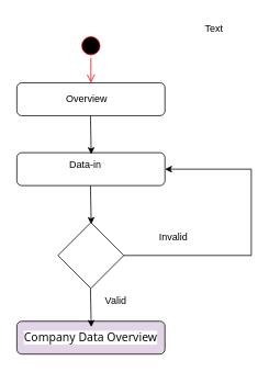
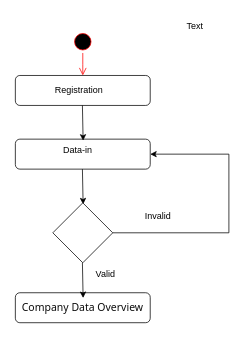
  <mxCell id="0" />
  <mxCell id="1" parent="0" />
  <mxCell id="2" value="" style="ellipse;html=1;shape=startState;fillColor=#000000;strokeColor=#ff0000;" parent="1" vertex="1"><mxGeometry x="95" y="40" width="30" height="30" as="geometry" /></mxCell>
  <mxCell id="3" value="" style="edgeStyle=orthogonalEdgeStyle;html=1;verticalAlign=bottom;endArrow=open;endSize=8;strokeColor=#ff0000;rounded=0;" parent="1" source="2" edge="1"><mxGeometry relative="1" as="geometry"><mxPoint x="110" y="100" as="targetPoint" /></mxGeometry></mxCell>
  <mxCell id="4" value="" style="rounded=1;whiteSpace=wrap;html=1;" parent="1" vertex="1"><mxGeometry x="20" y="100" width="180" height="40" as="geometry" /></mxCell>
- <mxCell id="5" value="Overview" style="text;html=1;align=center;verticalAlign=middle;whiteSpace=wrap;rounded=0;" vertex="1" parent="1"><mxGeometry x="75" y="105" width="60" height="30" as="geometry" /></mxCell>
+ <mxCell id="5" value="Registration" style="text;html=1;align=center;verticalAlign=middle;whiteSpace=wrap;rounded=0;" vertex="1" parent="1"><mxGeometry x="75" y="105" width="60" height="30" as="geometry" /></mxCell>
  <mxCell id="6" value="" style="rounded=1;whiteSpace=wrap;html=1;" vertex="1" parent="1"><mxGeometry x="20" y="185" width="180" height="40" as="geometry" /></mxCell>
  <mxCell id="7" value="Data-in&amp;nbsp;" style="text;html=1;align=center;verticalAlign=middle;whiteSpace=wrap;rounded=0;" vertex="1" parent="1"><mxGeometry x="75" y="185" width="60" height="30" as="geometry" /></mxCell>
- <mxCell id="8" value="&lt;span style=&quot;color: rgb(13, 13, 13); font-family: Söhne, ui-sans-serif, system-ui, -apple-system, &amp;quot;Segoe UI&amp;quot;, Roboto, Ubuntu, Cantarell, &amp;quot;Noto Sans&amp;quot;, sans-serif, &amp;quot;Helvetica Neue&amp;quot;, Arial, &amp;quot;Apple Color Emoji&amp;quot;, &amp;quot;Segoe UI Emoji&amp;quot;, &amp;quot;Segoe UI Symbol&amp;quot;, &amp;quot;Noto Color Emoji&amp;quot;; text-align: start; white-space-collapse: preserve; background-color: rgb(255, 255, 255);&quot;&gt;&lt;font style=&quot;font-size: 14px;&quot;&gt;Company Data Overview&lt;/font&gt;&lt;/span&gt;" style="rounded=1;whiteSpace=wrap;html=1;fillColor=#e1d5e7;" vertex="1" parent="1"><mxGeometry x="20" y="390" width="180" height="40" as="geometry" /></mxCell>
+ <mxCell id="8" value="&lt;span style=&quot;color: rgb(13, 13, 13); font-family: Söhne, ui-sans-serif, system-ui, -apple-system, &amp;quot;Segoe UI&amp;quot;, Roboto, Ubuntu, Cantarell, &amp;quot;Noto Sans&amp;quot;, sans-serif, &amp;quot;Helvetica Neue&amp;quot;, Arial, &amp;quot;Apple Color Emoji&amp;quot;, &amp;quot;Segoe UI Emoji&amp;quot;, &amp;quot;Segoe UI Symbol&amp;quot;, &amp;quot;Noto Color Emoji&amp;quot;; text-align: start; white-space-collapse: preserve; background-color: rgb(255, 255, 255);&quot;&gt;&lt;font style=&quot;font-size: 14px;&quot;&gt;Company Data Overview&lt;/font&gt;&lt;/span&gt;" style="rounded=1;whiteSpace=wrap;html=1;" vertex="1" parent="1"><mxGeometry x="20" y="390" width="180" height="40" as="geometry" /></mxCell>
  <mxCell id="9" value="Text" style="text;html=1;align=center;verticalAlign=middle;whiteSpace=wrap;rounded=0;" vertex="1" parent="1"><mxGeometry x="230" y="20" width="60" height="30" as="geometry" /></mxCell>
  <mxCell id="10" value="" style="endArrow=classic;html=1;rounded=0;exitX=0.467;exitY=0.95;exitDx=0;exitDy=0;entryX=0.5;entryY=0;entryDx=0;entryDy=0;exitPerimeter=0;" edge="1" parent="1"><mxGeometry width="50" height="50" relative="1" as="geometry"><mxPoint x="109.5" y="140" as="sourcePoint" /><mxPoint x="110.44" y="187" as="targetPoint" /></mxGeometry></mxCell>
  <mxCell id="11" value="" style="endArrow=classic;html=1;rounded=0;exitX=0.467;exitY=0.95;exitDx=0;exitDy=0;entryX=0.5;entryY=0;entryDx=0;entryDy=0;exitPerimeter=0;" edge="1" parent="1"><mxGeometry width="50" height="50" relative="1" as="geometry"><mxPoint x="109.5" y="225" as="sourcePoint" /><mxPoint x="110.44" y="272" as="targetPoint" /></mxGeometry></mxCell>
  <mxCell id="12" value="" style="rhombus;whiteSpace=wrap;html=1;" vertex="1" parent="1"><mxGeometry x="70" y="270" width="80" height="80" as="geometry" /></mxCell>
  <mxCell id="13" value="" style="endArrow=classic;html=1;rounded=0;exitX=1;exitY=0.5;exitDx=0;exitDy=0;entryX=1;entryY=0.5;entryDx=0;entryDy=0;" edge="1" parent="1" source="12" target="6"><mxGeometry width="50" height="50" relative="1" as="geometry"><mxPoint x="175" y="310" as="sourcePoint" /><mxPoint x="285" y="310" as="targetPoint" /><Array as="points"><mxPoint x="305" y="310" /><mxPoint x="305" y="205" /></Array></mxGeometry></mxCell>
  <mxCell id="14" value="" style="endArrow=classic;html=1;rounded=0;exitX=0.467;exitY=0.95;exitDx=0;exitDy=0;entryX=0.5;entryY=0;entryDx=0;entryDy=0;exitPerimeter=0;" edge="1" parent="1"><mxGeometry width="50" height="50" relative="1" as="geometry"><mxPoint x="109.5" y="350" as="sourcePoint" /><mxPoint x="110.44" y="397" as="targetPoint" /></mxGeometry></mxCell>
  <mxCell id="15" value="Invalid" style="text;html=1;align=center;verticalAlign=middle;resizable=0;points=[];autosize=1;strokeColor=none;fillColor=none;" vertex="1" parent="1"><mxGeometry x="180" y="273" width="60" height="30" as="geometry" /></mxCell>
  <mxCell id="16" value="Valid" style="text;html=1;align=center;verticalAlign=middle;resizable=0;points=[];autosize=1;strokeColor=none;fillColor=none;" vertex="1" parent="1"><mxGeometry x="115" y="350" width="50" height="30" as="geometry" /></mxCell>
